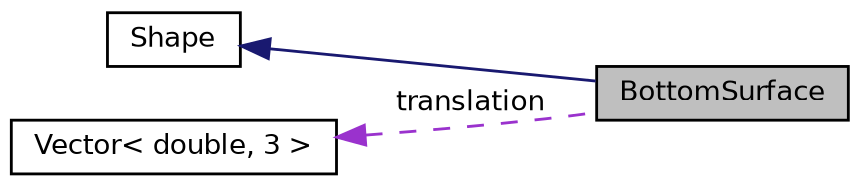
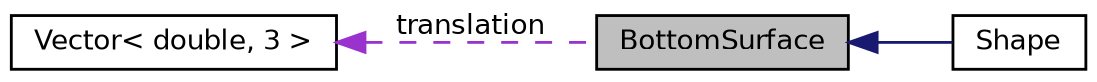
  digraph {
    rankdir=LR
    node [color=black fillcolor=white fontname=Helvetica fontsize=10 shape=record style=filled]
    edge [dir=back fontname=Helvetica fontsize=10 labelfontname=Helvetica labelfontsize=10]
    n1 [fillcolor=grey75 fontcolor=black height=0.2 label=BottomSurface width=0.4]
    n2 [height=0.2 label=Shape width=0.4]
    n3 [height=0.2 label="Vector\< double, 3 \>" width=0.4]
-   n2 -> n1 [color=midnightblue style=solid]
+   n1 -> n2 [color=midnightblue style=solid]
    n3 -> n1 [color=darkorchid3 label=" translation" style=dashed]
  }
